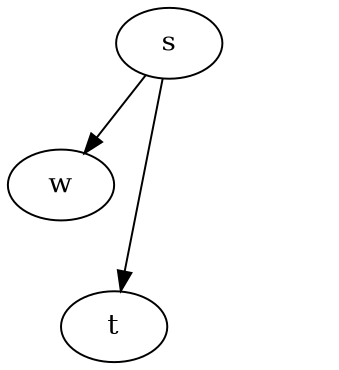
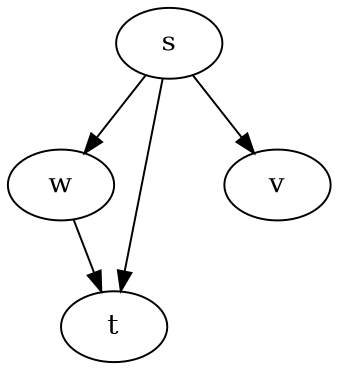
  strict digraph {
    edge [capacity=3 flow=0]
    w
    t
    s
+   v
+   w -> t
    s -> w [capacity=2]
    s -> t [capacity=2]
+   s -> v
  }
